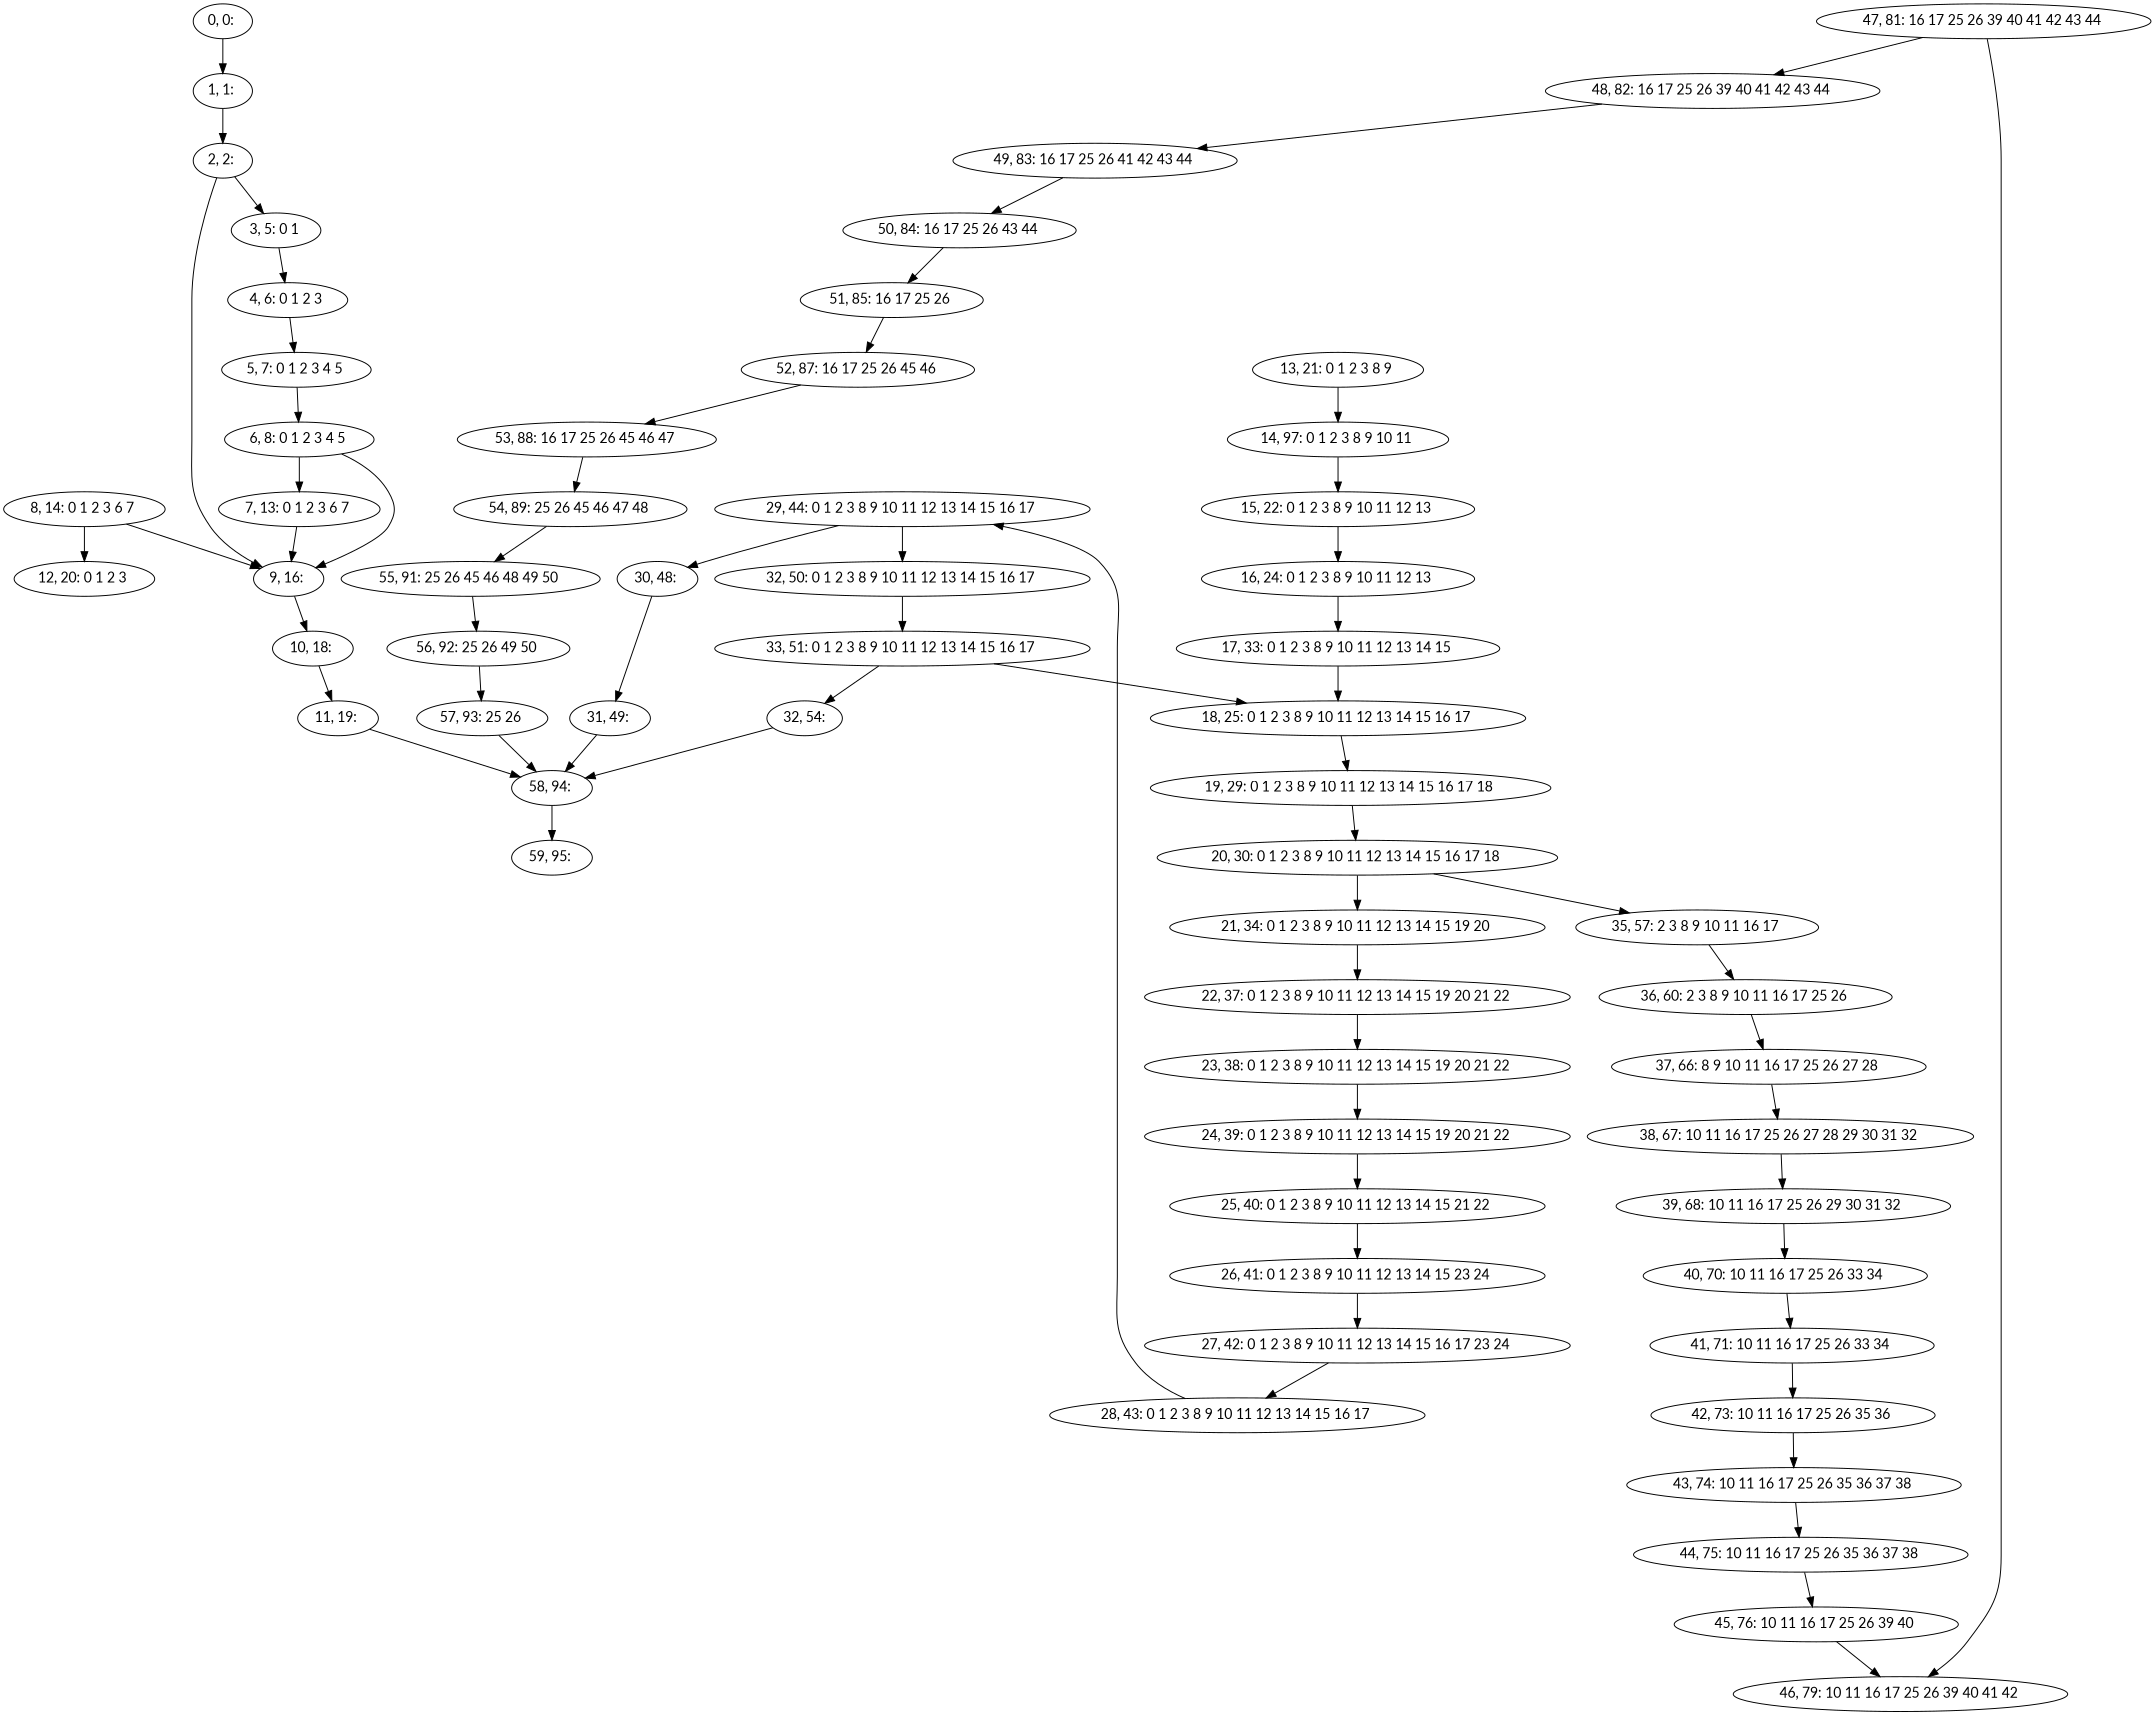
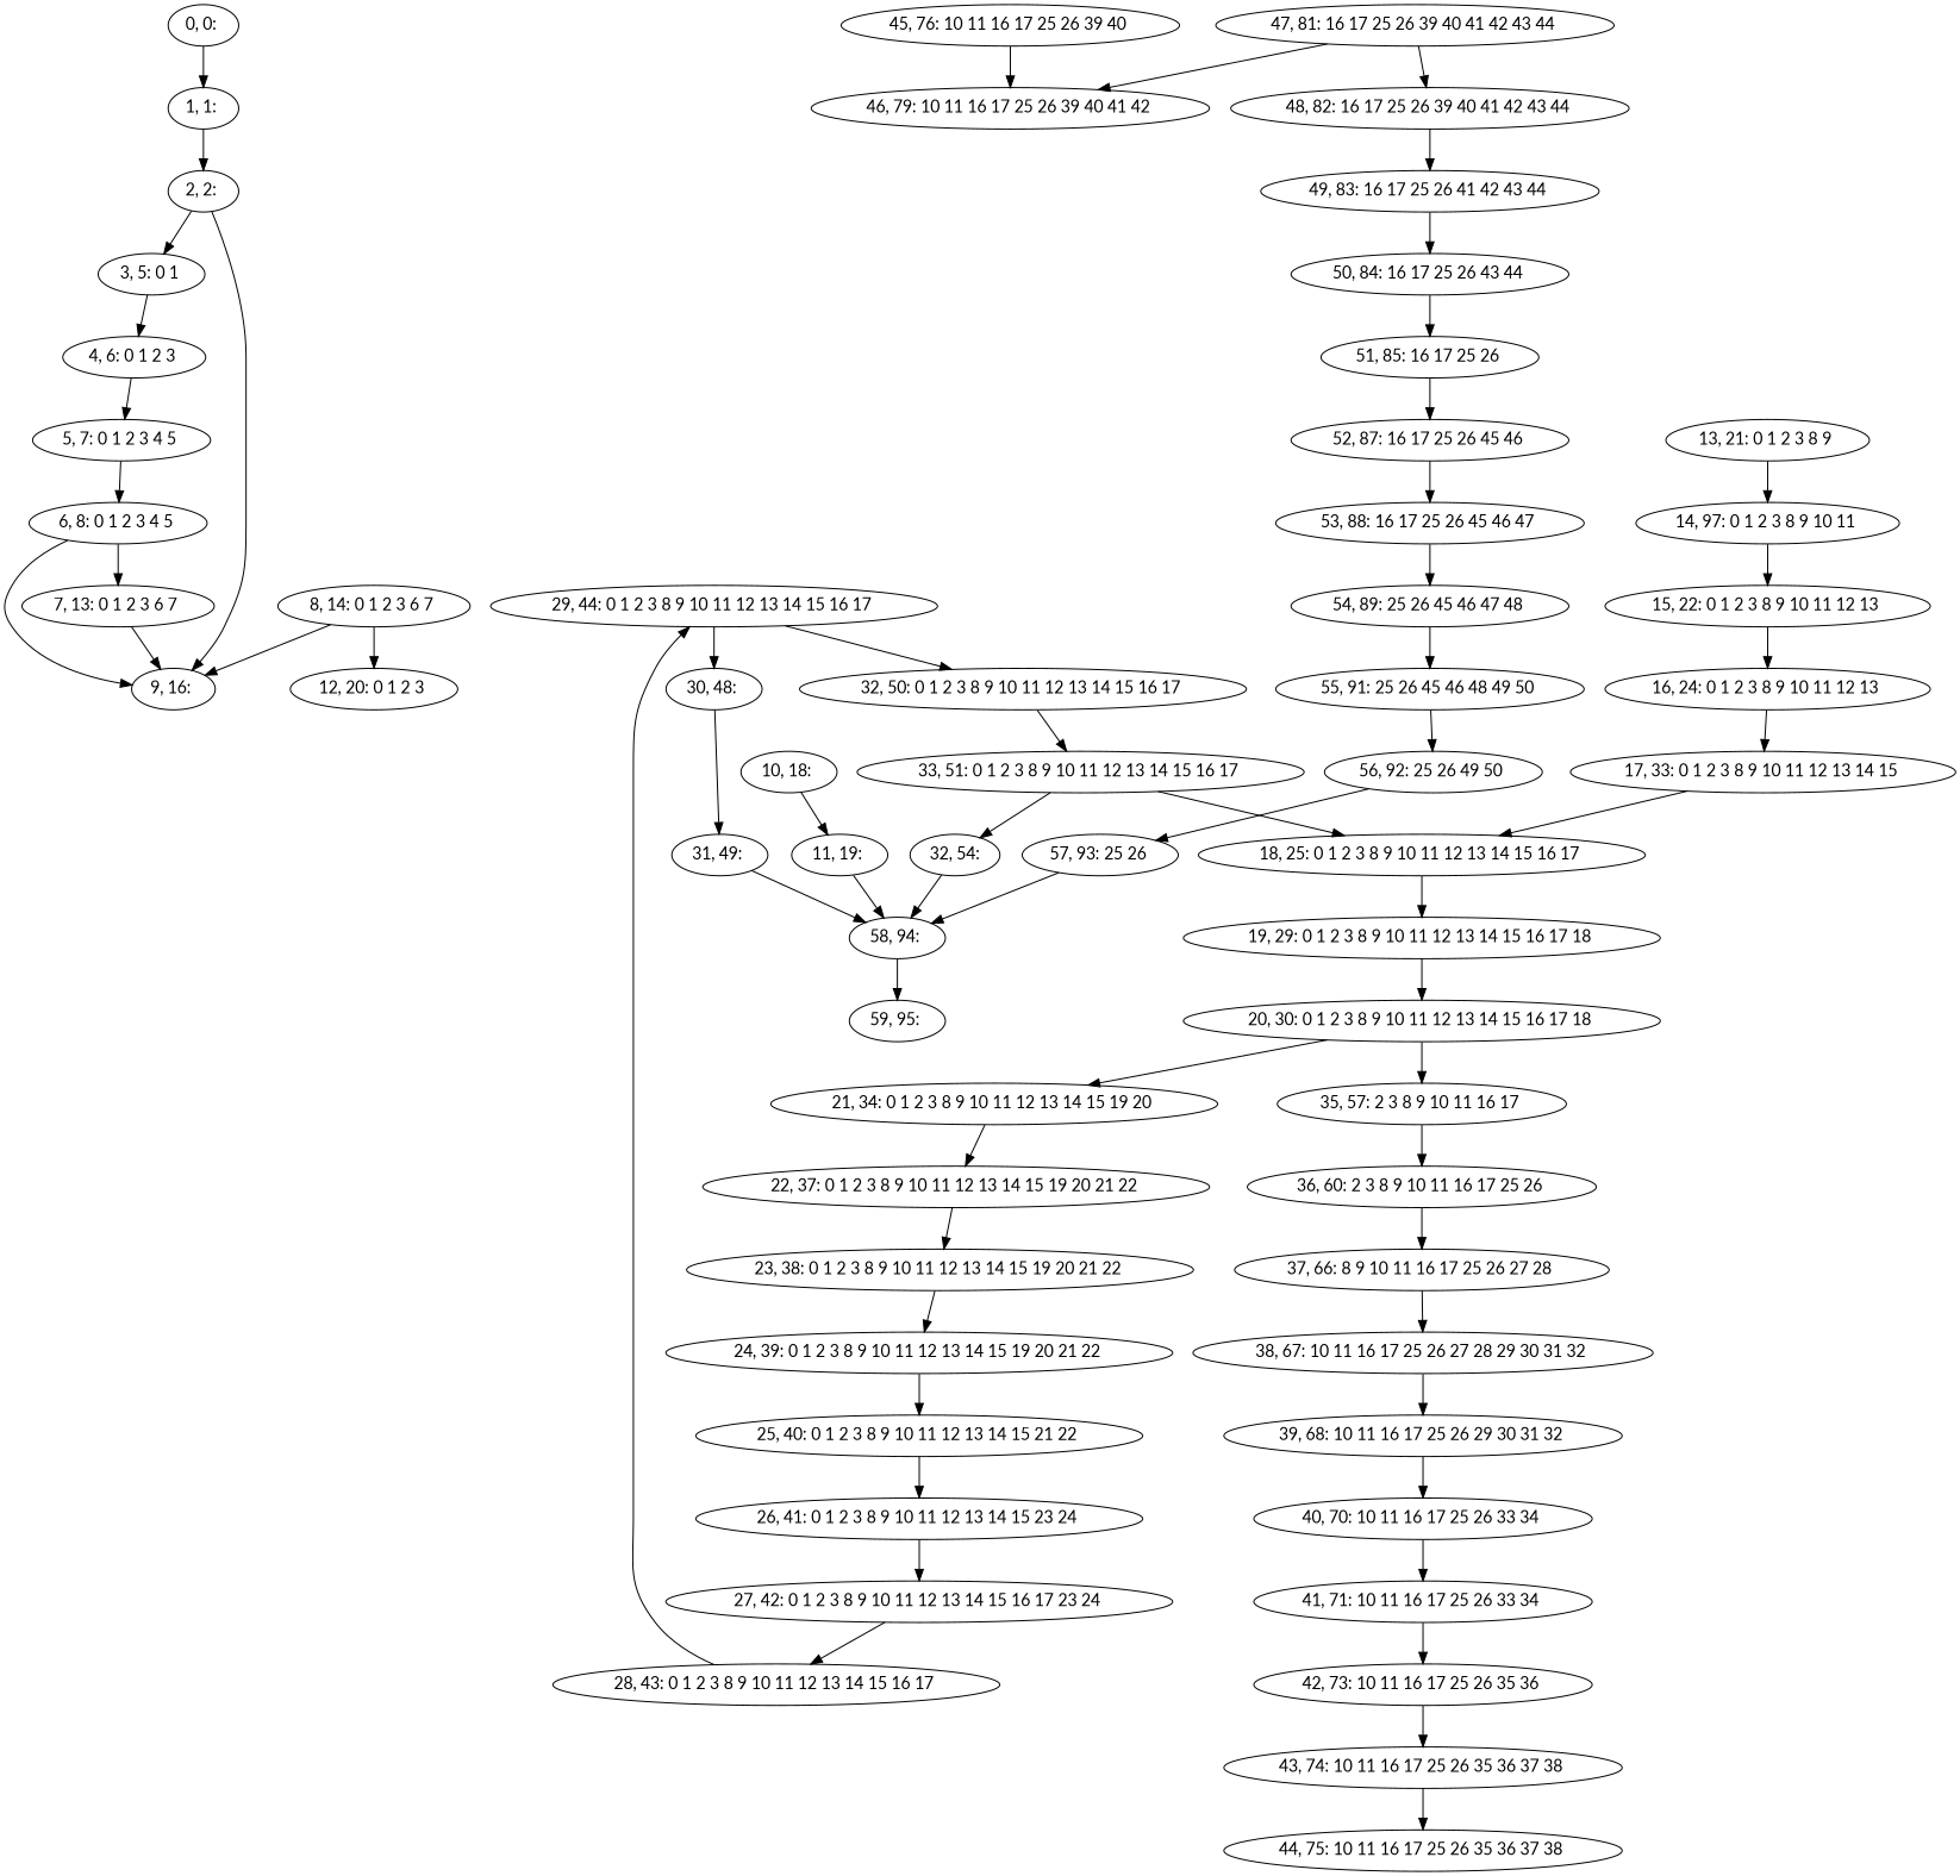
  digraph {
    fontname=Lato
    node [fontname=Lato]
    edge [fontname=Lato]
    n1 [label="0, 0: "]
    n2 [label="1, 1: "]
    n3 [label="2, 2: "]
    n4 [label="3, 5: 0 1 "]
    n5 [label="9, 16: "]
    n6 [label="4, 6: 0 1 2 3 "]
    n7 [label="10, 18: "]
    n8 [label="5, 7: 0 1 2 3 4 5 "]
    n9 [label="6, 8: 0 1 2 3 4 5 "]
    n10 [label="7, 13: 0 1 2 3 6 7 "]
    n11 [label="8, 14: 0 1 2 3 6 7 "]
    n12 [label="12, 20: 0 1 2 3 "]
    n13 [label="11, 19: "]
    n14 [label="58, 94: "]
    n15 [label="59, 95: "]
    n16 [label="13, 21: 0 1 2 3 8 9 "]
    n17 [label="14, 97: 0 1 2 3 8 9 10 11 "]
    n18 [label="15, 22: 0 1 2 3 8 9 10 11 12 13 "]
    n19 [label="16, 24: 0 1 2 3 8 9 10 11 12 13 "]
    n20 [label="17, 33: 0 1 2 3 8 9 10 11 12 13 14 15 "]
    n21 [label="18, 25: 0 1 2 3 8 9 10 11 12 13 14 15 16 17 "]
    n22 [label="19, 29: 0 1 2 3 8 9 10 11 12 13 14 15 16 17 18 "]
    n23 [label="20, 30: 0 1 2 3 8 9 10 11 12 13 14 15 16 17 18 "]
    n24 [label="21, 34: 0 1 2 3 8 9 10 11 12 13 14 15 19 20 "]
    n25 [label="35, 57: 2 3 8 9 10 11 16 17 "]
    n26 [label="22, 37: 0 1 2 3 8 9 10 11 12 13 14 15 19 20 21 22 "]
    n27 [label="36, 60: 2 3 8 9 10 11 16 17 25 26 "]
    n28 [label="23, 38: 0 1 2 3 8 9 10 11 12 13 14 15 19 20 21 22 "]
    n29 [label="24, 39: 0 1 2 3 8 9 10 11 12 13 14 15 19 20 21 22 "]
    n30 [label="25, 40: 0 1 2 3 8 9 10 11 12 13 14 15 21 22 "]
    n31 [label="26, 41: 0 1 2 3 8 9 10 11 12 13 14 15 23 24 "]
    n32 [label="27, 42: 0 1 2 3 8 9 10 11 12 13 14 15 16 17 23 24 "]
    n33 [label="28, 43: 0 1 2 3 8 9 10 11 12 13 14 15 16 17 "]
    n34 [label="29, 44: 0 1 2 3 8 9 10 11 12 13 14 15 16 17 "]
    n35 [label="30, 48: "]
    n36 [label="32, 50: 0 1 2 3 8 9 10 11 12 13 14 15 16 17 "]
    n37 [label="31, 49: "]
    n38 [label="33, 51: 0 1 2 3 8 9 10 11 12 13 14 15 16 17 "]
    n39 [label="32, 54:"]
    n40 [label="37, 66: 8 9 10 11 16 17 25 26 27 28 "]
    n41 [label="38, 67: 10 11 16 17 25 26 27 28 29 30 31 32 "]
    n42 [label="39, 68: 10 11 16 17 25 26 29 30 31 32 "]
    n43 [label="40, 70: 10 11 16 17 25 26 33 34 "]
    n44 [label="41, 71: 10 11 16 17 25 26 33 34 "]
    n45 [label="42, 73: 10 11 16 17 25 26 35 36 "]
    n46 [label="43, 74: 10 11 16 17 25 26 35 36 37 38 "]
    n47 [label="44, 75: 10 11 16 17 25 26 35 36 37 38 "]
    n48 [label="45, 76: 10 11 16 17 25 26 39 40 "]
    n49 [label="46, 79: 10 11 16 17 25 26 39 40 41 42 "]
    n50 [label="47, 81: 16 17 25 26 39 40 41 42 43 44 "]
    n51 [label="48, 82: 16 17 25 26 39 40 41 42 43 44 "]
    n52 [label="49, 83: 16 17 25 26 41 42 43 44 "]
    n53 [label="50, 84: 16 17 25 26 43 44 "]
    n54 [label="51, 85: 16 17 25 26 "]
    n55 [label="52, 87: 16 17 25 26 45 46 "]
    n56 [label="53, 88: 16 17 25 26 45 46 47 "]
    n57 [label="54, 89: 25 26 45 46 47 48 "]
    n58 [label="55, 91: 25 26 45 46 48 49 50 "]
    n59 [label="56, 92: 25 26 49 50 "]
    n60 [label="57, 93: 25 26 "]
    n1 -> n2
    n2 -> n3
    n3 -> n4
    n3 -> n5
    n4 -> n6
-   n5 -> n7
    n6 -> n8
    n7 -> n13
    n8 -> n9
    n9 -> n5
    n9 -> n10
    n10 -> n5
    n11 -> n5
    n11 -> n12
    n13 -> n14
    n14 -> n15
    n16 -> n17
    n17 -> n18
    n18 -> n19
    n19 -> n20
    n20 -> n21
    n21 -> n22
    n22 -> n23
    n23 -> n24
    n23 -> n25
    n24 -> n26
    n25 -> n27
    n26 -> n28
    n27 -> n40
    n28 -> n29
    n29 -> n30
    n30 -> n31
    n31 -> n32
    n32 -> n33
    n33 -> n34
    n34 -> n35
    n34 -> n36
    n35 -> n37
    n36 -> n38
    n37 -> n14
    n38 -> n21
    n38 -> n39
    n39 -> n14
    n40 -> n41
    n41 -> n42
    n42 -> n43
    n43 -> n44
    n44 -> n45
    n45 -> n46
    n46 -> n47
-   n47 -> n48
    n48 -> n49
    n50 -> n49
    n50 -> n51
    n51 -> n52
    n52 -> n53
    n53 -> n54
    n54 -> n55
    n55 -> n56
    n56 -> n57
    n57 -> n58
    n58 -> n59
    n59 -> n60
    n60 -> n14
  }
